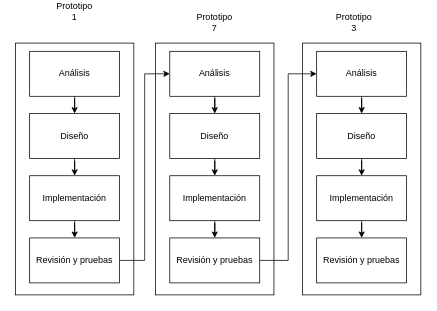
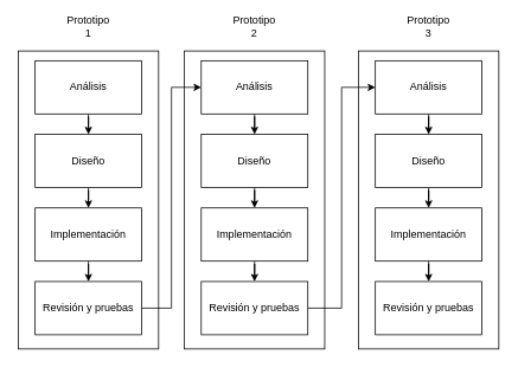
  <mxCell id="0" />
  <mxCell id="1" parent="0" />
  <mxCell id="2" style="edgeStyle=orthogonalEdgeStyle;rounded=0;orthogonalLoop=1;jettySize=auto;html=1;" parent="1" source="3" target="5" edge="1"><mxGeometry relative="1" as="geometry" /></mxCell>
  <mxCell id="3" value="Análisis" style="rounded=0;whiteSpace=wrap;html=1;" parent="1" vertex="1"><mxGeometry x="39" y="68" width="120" height="60" as="geometry" /></mxCell>
  <mxCell id="4" style="edgeStyle=orthogonalEdgeStyle;rounded=0;orthogonalLoop=1;jettySize=auto;html=1;" parent="1" source="5" target="7" edge="1"><mxGeometry relative="1" as="geometry" /></mxCell>
  <mxCell id="5" value="Diseño" style="rounded=0;whiteSpace=wrap;html=1;" parent="1" vertex="1"><mxGeometry x="39" y="151" width="120" height="60" as="geometry" /></mxCell>
  <mxCell id="6" style="edgeStyle=orthogonalEdgeStyle;rounded=0;orthogonalLoop=1;jettySize=auto;html=1;" parent="1" source="7" target="9" edge="1"><mxGeometry relative="1" as="geometry" /></mxCell>
  <mxCell id="7" value="Implementación" style="rounded=0;whiteSpace=wrap;html=1;" parent="1" vertex="1"><mxGeometry x="39" y="234" width="120" height="60" as="geometry" /></mxCell>
  <mxCell id="8" style="edgeStyle=orthogonalEdgeStyle;rounded=0;orthogonalLoop=1;jettySize=auto;html=1;entryX=0;entryY=0.5;entryDx=0;entryDy=0;" parent="1" source="9" target="13" edge="1"><mxGeometry relative="1" as="geometry" /></mxCell>
  <mxCell id="9" value="Revisión y pruebas" style="rounded=0;whiteSpace=wrap;html=1;" parent="1" vertex="1"><mxGeometry x="39" y="317" width="120" height="60" as="geometry" /></mxCell>
  <mxCell id="10" value="" style="whiteSpace=wrap;html=1;fillColor=none;" parent="1" vertex="1"><mxGeometry x="20" y="57" width="158" height="336" as="geometry" /></mxCell>
- <mxCell id="11" value="Prototipo &lt;br&gt;1" style="text;html=1;strokeColor=none;fillColor=none;align=center;verticalAlign=middle;whiteSpace=wrap;rounded=0;" parent="1" vertex="1"><mxGeometry x="79" y="5" width="40" height="20" as="geometry" /></mxCell>
+ <mxCell id="11" value="Prototipo &lt;br&gt;1" style="text;html=1;strokeColor=none;fillColor=none;align=center;verticalAlign=middle;whiteSpace=wrap;rounded=0;" parent="1" vertex="1"><mxGeometry x="79" y="20" width="40" height="20" as="geometry" /></mxCell>
  <mxCell id="12" style="edgeStyle=orthogonalEdgeStyle;rounded=0;orthogonalLoop=1;jettySize=auto;html=1;" parent="1" source="13" target="15" edge="1"><mxGeometry relative="1" as="geometry" /></mxCell>
  <mxCell id="13" value="Análisis" style="rounded=0;whiteSpace=wrap;html=1;" parent="1" vertex="1"><mxGeometry x="226" y="68" width="120" height="60" as="geometry" /></mxCell>
  <mxCell id="14" style="edgeStyle=orthogonalEdgeStyle;rounded=0;orthogonalLoop=1;jettySize=auto;html=1;entryX=0.5;entryY=0;entryDx=0;entryDy=0;" parent="1" source="15" target="17" edge="1"><mxGeometry relative="1" as="geometry" /></mxCell>
  <mxCell id="15" value="Diseño" style="rounded=0;whiteSpace=wrap;html=1;" parent="1" vertex="1"><mxGeometry x="226" y="151" width="120" height="60" as="geometry" /></mxCell>
  <mxCell id="16" style="edgeStyle=orthogonalEdgeStyle;rounded=0;orthogonalLoop=1;jettySize=auto;html=1;" parent="1" source="17" target="19" edge="1"><mxGeometry relative="1" as="geometry" /></mxCell>
  <mxCell id="17" value="Implementación" style="rounded=0;whiteSpace=wrap;html=1;" parent="1" vertex="1"><mxGeometry x="226" y="234" width="120" height="60" as="geometry" /></mxCell>
  <mxCell id="18" style="edgeStyle=orthogonalEdgeStyle;rounded=0;orthogonalLoop=1;jettySize=auto;html=1;entryX=0;entryY=0.5;entryDx=0;entryDy=0;" edge="1" parent="1" source="19" target="23"><mxGeometry relative="1" as="geometry" /></mxCell>
  <mxCell id="19" value="Revisión y pruebas" style="rounded=0;whiteSpace=wrap;html=1;" parent="1" vertex="1"><mxGeometry x="226" y="317" width="120" height="60" as="geometry" /></mxCell>
  <mxCell id="20" value="" style="whiteSpace=wrap;html=1;fillColor=none;" parent="1" vertex="1"><mxGeometry x="207" y="57" width="158" height="336" as="geometry" /></mxCell>
- <mxCell id="21" value="Prototipo &lt;br&gt;7" style="text;html=1;strokeColor=none;fillColor=none;align=center;verticalAlign=middle;whiteSpace=wrap;rounded=0;" parent="1" vertex="1"><mxGeometry x="266" y="20" width="40" height="20" as="geometry" /></mxCell>
+ <mxCell id="21" value="Prototipo &lt;br&gt;2" style="text;html=1;strokeColor=none;fillColor=none;align=center;verticalAlign=middle;whiteSpace=wrap;rounded=0;" parent="1" vertex="1"><mxGeometry x="266" y="20" width="40" height="20" as="geometry" /></mxCell>
  <mxCell id="22" style="edgeStyle=orthogonalEdgeStyle;rounded=0;orthogonalLoop=1;jettySize=auto;html=1;" edge="1" parent="1" source="23" target="25"><mxGeometry relative="1" as="geometry" /></mxCell>
  <mxCell id="23" value="Análisis" style="rounded=0;whiteSpace=wrap;html=1;" vertex="1" parent="1"><mxGeometry x="422" y="68" width="120" height="60" as="geometry" /></mxCell>
  <mxCell id="24" style="edgeStyle=orthogonalEdgeStyle;rounded=0;orthogonalLoop=1;jettySize=auto;html=1;entryX=0.5;entryY=0;entryDx=0;entryDy=0;" edge="1" parent="1" source="25" target="27"><mxGeometry relative="1" as="geometry" /></mxCell>
  <mxCell id="25" value="Diseño" style="rounded=0;whiteSpace=wrap;html=1;" vertex="1" parent="1"><mxGeometry x="422" y="151" width="120" height="60" as="geometry" /></mxCell>
  <mxCell id="26" style="edgeStyle=orthogonalEdgeStyle;rounded=0;orthogonalLoop=1;jettySize=auto;html=1;" edge="1" parent="1" source="27" target="28"><mxGeometry relative="1" as="geometry" /></mxCell>
  <mxCell id="27" value="Implementación" style="rounded=0;whiteSpace=wrap;html=1;" vertex="1" parent="1"><mxGeometry x="422" y="234" width="120" height="60" as="geometry" /></mxCell>
  <mxCell id="28" value="Revisión y pruebas" style="rounded=0;whiteSpace=wrap;html=1;" vertex="1" parent="1"><mxGeometry x="422" y="317" width="120" height="60" as="geometry" /></mxCell>
  <mxCell id="29" value="" style="whiteSpace=wrap;html=1;fillColor=none;" vertex="1" parent="1"><mxGeometry x="403" y="57" width="158" height="336" as="geometry" /></mxCell>
- <mxCell id="30" value="Prototipo &lt;br&gt;3" style="text;html=1;strokeColor=none;fillColor=none;align=center;verticalAlign=middle;whiteSpace=wrap;rounded=0;" vertex="1" parent="1"><mxGeometry x="452" y="20" width="40" height="20" as="geometry" /></mxCell>
+ <mxCell id="30" value="Prototipo &lt;br&gt;3" style="text;html=1;strokeColor=none;fillColor=none;align=center;verticalAlign=middle;whiteSpace=wrap;rounded=0;" vertex="1" parent="1"><mxGeometry x="462" y="20" width="40" height="20" as="geometry" /></mxCell>
